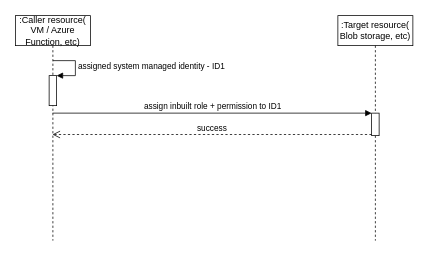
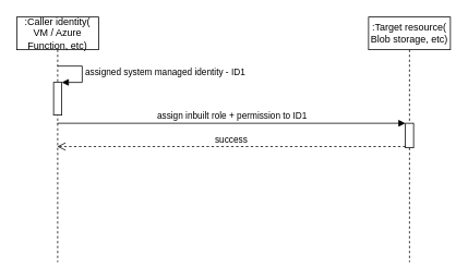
  <mxCell id="0" />
  <mxCell id="1" parent="0" />
- <mxCell id="2" value=":Caller resource( VM / Azure Function, etc)" style="shape=umlLifeline;perimeter=lifelinePerimeter;whiteSpace=wrap;html=1;container=1;collapsible=0;recursiveResize=0;outlineConnect=0;" vertex="1" parent="1"><mxGeometry x="20" y="20" width="100" height="300" as="geometry" /></mxCell>
+ <mxCell id="2" value=":Caller identity( VM / Azure Function, etc)" style="shape=umlLifeline;perimeter=lifelinePerimeter;whiteSpace=wrap;html=1;container=1;collapsible=0;recursiveResize=0;outlineConnect=0;" vertex="1" parent="1"><mxGeometry x="20" y="20" width="100" height="300" as="geometry" /></mxCell>
  <mxCell id="3" value="" style="html=1;points=[];perimeter=orthogonalPerimeter;" vertex="1" parent="2"><mxGeometry x="45" y="80" width="10" height="40" as="geometry" /></mxCell>
  <mxCell id="4" value="assigned system managed identity - ID1" style="edgeStyle=orthogonalEdgeStyle;html=1;align=left;spacingLeft=2;endArrow=block;rounded=0;entryX=1;entryY=0;" edge="1" target="3" parent="2"><mxGeometry relative="1" as="geometry"><mxPoint x="50" y="60" as="sourcePoint" /><Array as="points"><mxPoint x="80" y="60" /></Array></mxGeometry></mxCell>
  <mxCell id="5" value=":Target resource( Blob storage, etc)" style="shape=umlLifeline;perimeter=lifelinePerimeter;whiteSpace=wrap;html=1;container=1;collapsible=0;recursiveResize=0;outlineConnect=0;" vertex="1" parent="1"><mxGeometry x="450" y="20" width="100" height="300" as="geometry" /></mxCell>
  <mxCell id="6" value="" style="html=1;points=[];perimeter=orthogonalPerimeter;" vertex="1" parent="5"><mxGeometry x="45" y="130" width="10" height="30" as="geometry" /></mxCell>
  <mxCell id="7" value="assign inbuilt role + permission to ID1" style="html=1;verticalAlign=bottom;endArrow=block;entryX=0;entryY=0;" edge="1" target="6" parent="1" source="2"><mxGeometry relative="1" as="geometry"><mxPoint x="425" y="150" as="sourcePoint" /></mxGeometry></mxCell>
  <mxCell id="8" value="success" style="html=1;verticalAlign=bottom;endArrow=open;dashed=1;endSize=8;exitX=0;exitY=0.95;" edge="1" source="6" parent="1" target="2"><mxGeometry relative="1" as="geometry"><mxPoint x="425" y="226" as="targetPoint" /></mxGeometry></mxCell>
